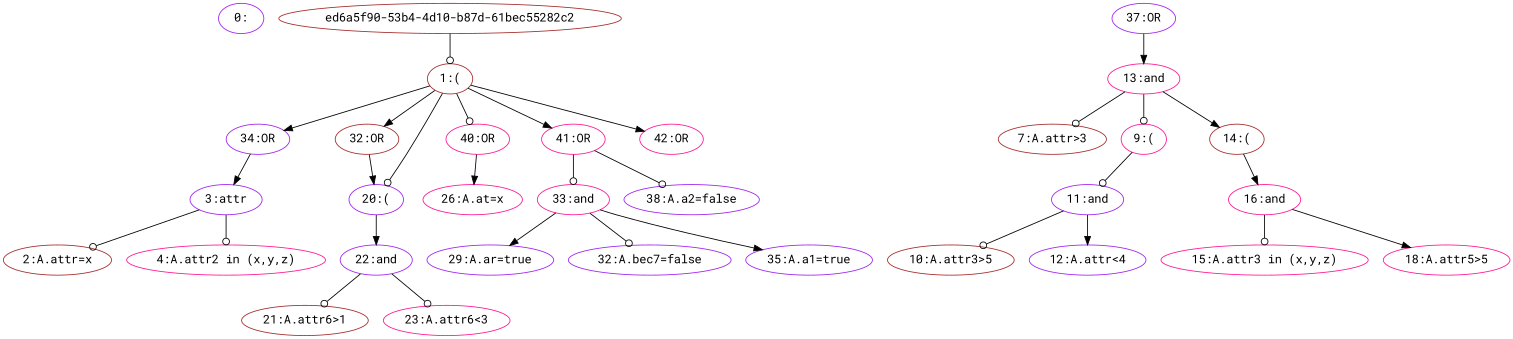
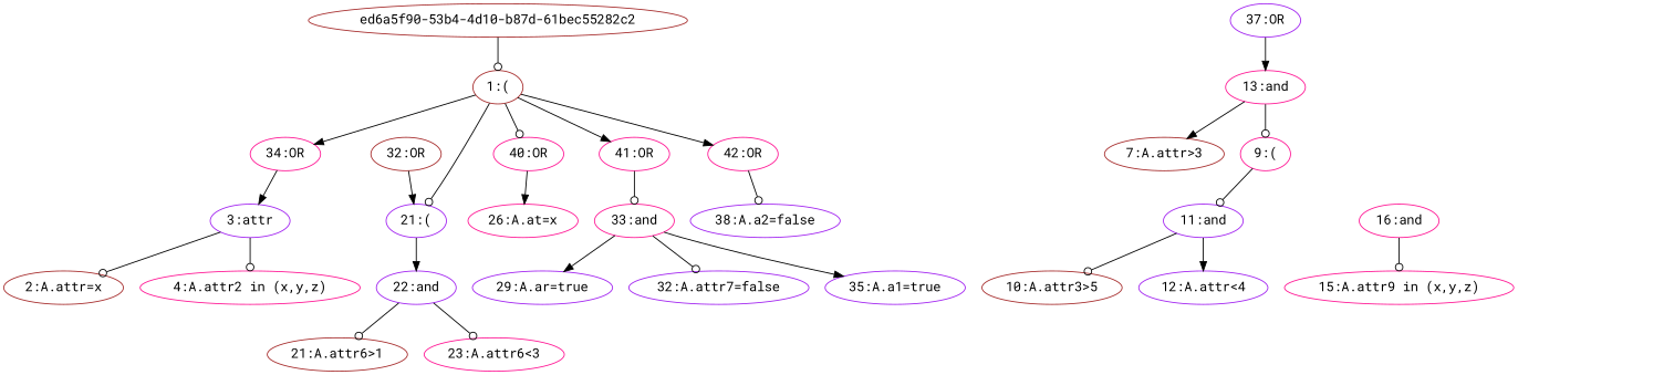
  digraph {
    fontname="Roboto Mono"
    node [color=purple fontname="Roboto Mono"]
    edge [arrowhead=normal fontname="Roboto Mono"]
-   n1 [label="0:"]
    n2 [color=brown label="1:("]
-   n3 [label="34:OR"]
+   n3 [color=deeppink label="34:OR"]
    n4 [color=brown label="32:OR"]
    n5 [color=deeppink label="40:OR"]
    n6 [color=deeppink label="41:OR"]
    n7 [color=deeppink label="42:OR"]
-   n8 [label="20:("]
+   n8 [label="21:("]
    n9 [label="3:attr"]
    n10 [label="37:OR"]
    n11 [color=deeppink label="13:and"]
    n12 [color=deeppink label="26:A.at=x"]
    n13 [color=deeppink label="33:and"]
    n14 [label="38:A.a2=false"]
    "ed6a5f90-53b4-4d10-b87d-61bec55282c2" [color=brown]
    n16 [color=brown label="2:A.attr=x"]
    n17 [color=deeppink label="4:A.attr2 in (x,y,z)"]
    n18 [color=brown label="7:A.attr>3"]
    n19 [color=deeppink label="9:("]
-   n20 [color=brown label="14:("]
    n21 [label="11:and"]
    n22 [color=deeppink label="16:and"]
    n23 [color=brown label="10:A.attr3>5"]
    n24 [label="12:A.attr<4"]
-   n25 [color=deeppink label="15:A.attr3 in (x,y,z)"]
-   n26 [color=deeppink label="18:A.attr5>5"]
+   n25 [color=deeppink label="15:A.attr9 in (x,y,z)"]
    n27 [label="22:and"]
    n28 [color=brown label="21:A.attr6>1"]
    n29 [color=deeppink label="23:A.attr6<3"]
    n30 [label="29:A.ar=true"]
-   n31 [label="32:A.bec7=false"]
+   n31 [label="32:A.attr7=false"]
    n32 [label="35:A.a1=true"]
    n2 -> n3
-   n2 -> n4
    n2 -> n5 [arrowhead=odot]
    n2 -> n6
    n2 -> n7
    n2 -> n8 [arrowhead=odot]
    n3 -> n9
    n4 -> n8
    n5 -> n12
    n6 -> n13 [arrowhead=odot]
-   n6 -> n14 [arrowhead=odot]
+   n7 -> n14 [arrowhead=odot]
    n8 -> n27
    n9 -> n16 [arrowhead=odot]
    n9 -> n17 [arrowhead=odot]
    n10 -> n11
-   n11 -> n18 [arrowhead=odot]
+   n11 -> n18
    n11 -> n19 [arrowhead=odot]
-   n11 -> n20
    n13 -> n30
    n13 -> n31 [arrowhead=odot]
    n13 -> n32
    "ed6a5f90-53b4-4d10-b87d-61bec55282c2" -> n2 [arrowhead=odot]
    n19 -> n21 [arrowhead=odot]
-   n20 -> n22
    n21 -> n23 [arrowhead=odot]
    n21 -> n24
    n22 -> n25 [arrowhead=odot]
-   n22 -> n26
    n27 -> n28 [arrowhead=odot]
    n27 -> n29 [arrowhead=odot]
  }
